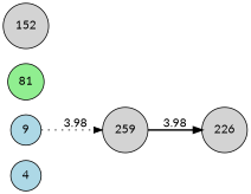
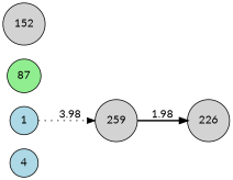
  digraph {
    fontname=Lato
    rankdir=LR
    node [fillcolor=lightgray fontname=Lato shape=circle style=filled]
    edge [fontname=Lato]
    n1 [fillcolor=lightblue label=4]
-   n2 [fillcolor=lightblue label=9]
+   n2 [fillcolor=lightblue label=1]
    n3 [label=259]
    n4 [label=226]
-   n5 [fillcolor=lightgreen label=81]
+   n5 [fillcolor=lightgreen label=87]
    n6 [label=152]
    n2 -> n3 [label=3.98 style=dotted]
-   n3 -> n4 [label=3.98 style=bold]
+   n3 -> n4 [label=1.98 style=bold]
  }
